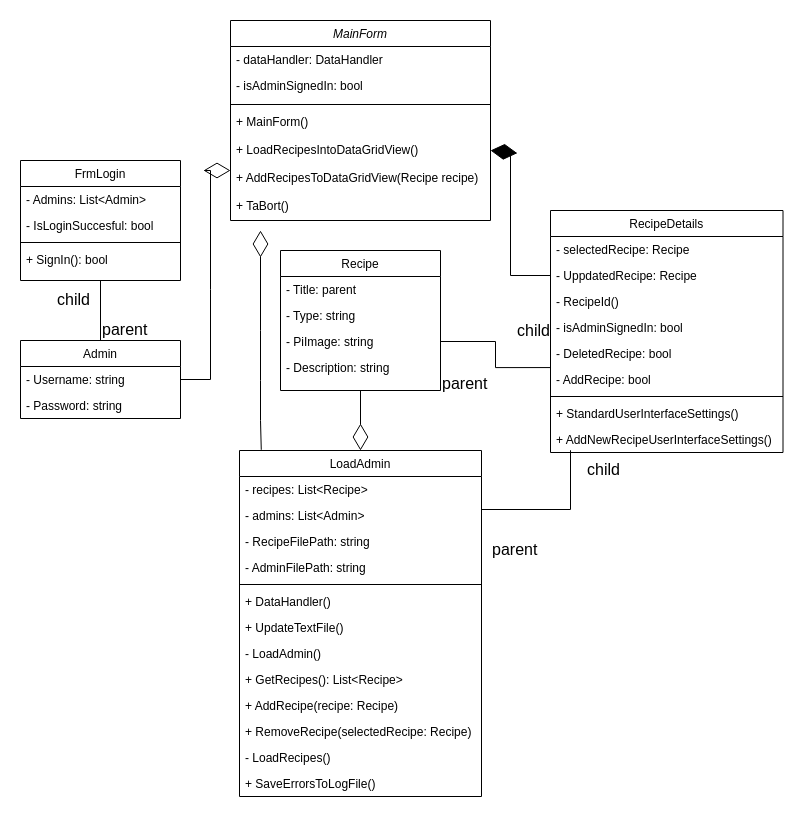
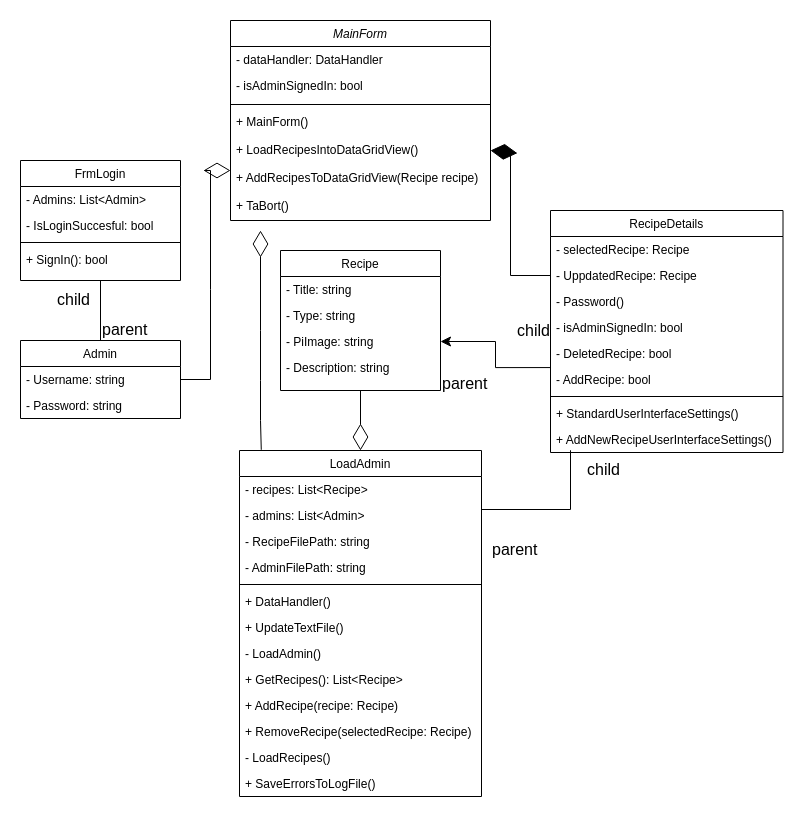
  <mxCell id="0" />
  <mxCell id="1" parent="0" />
  <mxCell id="2" value="MainForm" style="swimlane;fontStyle=2;align=center;verticalAlign=top;childLayout=stackLayout;horizontal=1;startSize=26;horizontalStack=0;resizeParent=1;resizeLast=0;collapsible=1;marginBottom=0;rounded=0;shadow=0;strokeWidth=1;labelBackgroundColor=none;" parent="1" vertex="1"><mxGeometry x="230" y="20" width="260" height="200" as="geometry"><mxRectangle x="230" y="140" width="160" height="26" as="alternateBounds" /></mxGeometry></mxCell>
  <mxCell id="3" value="- dataHandler: DataHandler" style="text;align=left;verticalAlign=top;spacingLeft=4;spacingRight=4;overflow=hidden;rotatable=0;points=[[0,0.5],[1,0.5]];portConstraint=eastwest;labelBackgroundColor=none;" parent="2" vertex="1"><mxGeometry y="26" width="260" height="26" as="geometry" /></mxCell>
  <mxCell id="4" value="- isAdminSignedIn: bool" style="text;align=left;verticalAlign=top;spacingLeft=4;spacingRight=4;overflow=hidden;rotatable=0;points=[[0,0.5],[1,0.5]];portConstraint=eastwest;rounded=0;shadow=0;html=0;labelBackgroundColor=none;" parent="2" vertex="1"><mxGeometry y="52" width="260" height="28" as="geometry" /></mxCell>
  <mxCell id="5" value="" style="line;html=1;strokeWidth=1;align=left;verticalAlign=middle;spacingTop=-1;spacingLeft=3;spacingRight=3;rotatable=0;labelPosition=right;points=[];portConstraint=eastwest;labelBackgroundColor=none;" parent="2" vertex="1"><mxGeometry y="80" width="260" height="8" as="geometry" /></mxCell>
  <mxCell id="6" value="+ MainForm()" style="text;align=left;verticalAlign=top;spacingLeft=4;spacingRight=4;overflow=hidden;rotatable=0;points=[[0,0.5],[1,0.5]];portConstraint=eastwest;rounded=0;shadow=0;html=0;labelBackgroundColor=none;" parent="2" vertex="1"><mxGeometry y="88" width="260" height="28" as="geometry" /></mxCell>
  <mxCell id="7" value="+ LoadRecipesIntoDataGridView()" style="text;align=left;verticalAlign=top;spacingLeft=4;spacingRight=4;overflow=hidden;rotatable=0;points=[[0,0.5],[1,0.5]];portConstraint=eastwest;rounded=0;shadow=0;html=0;labelBackgroundColor=none;" parent="2" vertex="1"><mxGeometry y="116" width="260" height="28" as="geometry" /></mxCell>
  <mxCell id="8" value="+ AddRecipesToDataGridView(Recipe recipe)" style="text;align=left;verticalAlign=top;spacingLeft=4;spacingRight=4;overflow=hidden;rotatable=0;points=[[0,0.5],[1,0.5]];portConstraint=eastwest;rounded=0;shadow=0;html=0;labelBackgroundColor=none;" vertex="1" parent="2"><mxGeometry y="144" width="260" height="28" as="geometry" /></mxCell>
  <mxCell id="9" value="+ TaBort()" style="text;align=left;verticalAlign=top;spacingLeft=4;spacingRight=4;overflow=hidden;rotatable=0;points=[[0,0.5],[1,0.5]];portConstraint=eastwest;rounded=0;shadow=0;html=0;labelBackgroundColor=none;" vertex="1" parent="2"><mxGeometry y="172" width="260" height="28" as="geometry" /></mxCell>
  <mxCell id="10" value="Recipe" style="swimlane;fontStyle=0;align=center;verticalAlign=top;childLayout=stackLayout;horizontal=1;startSize=26;horizontalStack=0;resizeParent=1;resizeLast=0;collapsible=1;marginBottom=0;rounded=0;shadow=0;strokeWidth=1;labelBackgroundColor=none;" parent="1" vertex="1"><mxGeometry x="280" y="250" width="160" height="140" as="geometry"><mxRectangle x="130" y="380" width="160" height="26" as="alternateBounds" /></mxGeometry></mxCell>
- <mxCell id="11" value="- Title: parent" style="text;align=left;verticalAlign=top;spacingLeft=4;spacingRight=4;overflow=hidden;rotatable=0;points=[[0,0.5],[1,0.5]];portConstraint=eastwest;labelBackgroundColor=none;" parent="10" vertex="1"><mxGeometry y="26" width="160" height="26" as="geometry" /></mxCell>
+ <mxCell id="11" value="- Title: string" style="text;align=left;verticalAlign=top;spacingLeft=4;spacingRight=4;overflow=hidden;rotatable=0;points=[[0,0.5],[1,0.5]];portConstraint=eastwest;labelBackgroundColor=none;" parent="10" vertex="1"><mxGeometry y="26" width="160" height="26" as="geometry" /></mxCell>
  <mxCell id="12" value="- Type: string" style="text;align=left;verticalAlign=top;spacingLeft=4;spacingRight=4;overflow=hidden;rotatable=0;points=[[0,0.5],[1,0.5]];portConstraint=eastwest;rounded=0;shadow=0;html=0;labelBackgroundColor=none;" parent="10" vertex="1"><mxGeometry y="52" width="160" height="26" as="geometry" /></mxCell>
  <mxCell id="13" value="- PiImage: string" style="text;align=left;verticalAlign=top;spacingLeft=4;spacingRight=4;overflow=hidden;rotatable=0;points=[[0,0.5],[1,0.5]];portConstraint=eastwest;rounded=0;shadow=0;html=0;labelBackgroundColor=none;" parent="10" vertex="1"><mxGeometry y="78" width="160" height="26" as="geometry" /></mxCell>
  <mxCell id="14" value="- Description: string" style="text;align=left;verticalAlign=top;spacingLeft=4;spacingRight=4;overflow=hidden;rotatable=0;points=[[0,0.5],[1,0.5]];portConstraint=eastwest;rounded=0;shadow=0;html=0;labelBackgroundColor=none;" parent="10" vertex="1"><mxGeometry y="104" width="160" height="26" as="geometry" /></mxCell>
  <mxCell id="15" value="Admin" style="swimlane;fontStyle=0;align=center;verticalAlign=top;childLayout=stackLayout;horizontal=1;startSize=26;horizontalStack=0;resizeParent=1;resizeLast=0;collapsible=1;marginBottom=0;rounded=0;shadow=0;strokeWidth=1;labelBackgroundColor=none;" parent="1" vertex="1"><mxGeometry x="20" y="340" width="160" height="78" as="geometry"><mxRectangle x="340" y="380" width="170" height="26" as="alternateBounds" /></mxGeometry></mxCell>
  <mxCell id="16" value="- Username: string" style="text;align=left;verticalAlign=top;spacingLeft=4;spacingRight=4;overflow=hidden;rotatable=0;points=[[0,0.5],[1,0.5]];portConstraint=eastwest;labelBackgroundColor=none;" parent="15" vertex="1"><mxGeometry y="26" width="160" height="26" as="geometry" /></mxCell>
  <mxCell id="17" value="- Password: string" style="text;align=left;verticalAlign=top;spacingLeft=4;spacingRight=4;overflow=hidden;rotatable=0;points=[[0,0.5],[1,0.5]];portConstraint=eastwest;labelBackgroundColor=none;" parent="15" vertex="1"><mxGeometry y="52" width="160" height="26" as="geometry" /></mxCell>
  <mxCell id="18" value="FrmLogin" style="swimlane;fontStyle=0;align=center;verticalAlign=top;childLayout=stackLayout;horizontal=1;startSize=26;horizontalStack=0;resizeParent=1;resizeLast=0;collapsible=1;marginBottom=0;rounded=0;shadow=0;strokeWidth=1;labelBackgroundColor=none;" parent="1" vertex="1"><mxGeometry x="20" y="160" width="160" height="120" as="geometry"><mxRectangle x="340" y="380" width="170" height="26" as="alternateBounds" /></mxGeometry></mxCell>
  <mxCell id="19" value="- Admins: List&lt;Admin&gt;" style="text;align=left;verticalAlign=top;spacingLeft=4;spacingRight=4;overflow=hidden;rotatable=0;points=[[0,0.5],[1,0.5]];portConstraint=eastwest;labelBackgroundColor=none;" parent="18" vertex="1"><mxGeometry y="26" width="160" height="26" as="geometry" /></mxCell>
  <mxCell id="20" value="- IsLoginSuccesful: bool" style="text;align=left;verticalAlign=top;spacingLeft=4;spacingRight=4;overflow=hidden;rotatable=0;points=[[0,0.5],[1,0.5]];portConstraint=eastwest;labelBackgroundColor=none;" parent="18" vertex="1"><mxGeometry y="52" width="160" height="26" as="geometry" /></mxCell>
  <mxCell id="21" value="" style="line;html=1;strokeWidth=1;align=left;verticalAlign=middle;spacingTop=-1;spacingLeft=3;spacingRight=3;rotatable=0;labelPosition=right;points=[];portConstraint=eastwest;labelBackgroundColor=none;" parent="18" vertex="1"><mxGeometry y="78" width="160" height="8" as="geometry" /></mxCell>
  <mxCell id="22" value="+ SignIn(): bool" style="text;align=left;verticalAlign=top;spacingLeft=4;spacingRight=4;overflow=hidden;rotatable=0;points=[[0,0.5],[1,0.5]];portConstraint=eastwest;labelBackgroundColor=none;" parent="18" vertex="1"><mxGeometry y="86" width="160" height="24" as="geometry" /></mxCell>
  <mxCell id="23" value="RecipeDetails" style="swimlane;fontStyle=0;align=center;verticalAlign=top;childLayout=stackLayout;horizontal=1;startSize=26;horizontalStack=0;resizeParent=1;resizeLast=0;collapsible=1;marginBottom=0;rounded=0;shadow=0;strokeWidth=1;labelBackgroundColor=none;" parent="1" vertex="1"><mxGeometry x="550" y="210" width="232.5" height="242" as="geometry"><mxRectangle x="550" y="140" width="160" height="26" as="alternateBounds" /></mxGeometry></mxCell>
  <mxCell id="24" value="- selectedRecipe: Recipe" style="text;align=left;verticalAlign=top;spacingLeft=4;spacingRight=4;overflow=hidden;rotatable=0;points=[[0,0.5],[1,0.5]];portConstraint=eastwest;labelBackgroundColor=none;" parent="23" vertex="1"><mxGeometry y="26" width="232.5" height="26" as="geometry" /></mxCell>
  <mxCell id="25" value="- UppdatedRecipe: Recipe" style="text;align=left;verticalAlign=top;spacingLeft=4;spacingRight=4;overflow=hidden;rotatable=0;points=[[0,0.5],[1,0.5]];portConstraint=eastwest;rounded=0;shadow=0;html=0;labelBackgroundColor=none;" parent="23" vertex="1"><mxGeometry y="52" width="232.5" height="26" as="geometry" /></mxCell>
- <mxCell id="26" value="- RecipeId()" style="text;align=left;verticalAlign=top;spacingLeft=4;spacingRight=4;overflow=hidden;rotatable=0;points=[[0,0.5],[1,0.5]];portConstraint=eastwest;rounded=0;shadow=0;html=0;labelBackgroundColor=none;" vertex="1" parent="23"><mxGeometry y="78" width="232.5" height="26" as="geometry" /></mxCell>
+ <mxCell id="26" value="- Password()" style="text;align=left;verticalAlign=top;spacingLeft=4;spacingRight=4;overflow=hidden;rotatable=0;points=[[0,0.5],[1,0.5]];portConstraint=eastwest;rounded=0;shadow=0;html=0;labelBackgroundColor=none;" vertex="1" parent="23"><mxGeometry y="78" width="232.5" height="26" as="geometry" /></mxCell>
  <mxCell id="27" value="- isAdminSignedIn: bool" style="text;align=left;verticalAlign=top;spacingLeft=4;spacingRight=4;overflow=hidden;rotatable=0;points=[[0,0.5],[1,0.5]];portConstraint=eastwest;rounded=0;shadow=0;html=0;labelBackgroundColor=none;" parent="23" vertex="1"><mxGeometry y="104" width="232.5" height="26" as="geometry" /></mxCell>
  <mxCell id="28" value="- DeletedRecipe: bool" style="text;align=left;verticalAlign=top;spacingLeft=4;spacingRight=4;overflow=hidden;rotatable=0;points=[[0,0.5],[1,0.5]];portConstraint=eastwest;rounded=0;shadow=0;html=0;labelBackgroundColor=none;" parent="23" vertex="1"><mxGeometry y="130" width="232.5" height="26" as="geometry" /></mxCell>
  <mxCell id="29" value="- AddRecipe: bool" style="text;align=left;verticalAlign=top;spacingLeft=4;spacingRight=4;overflow=hidden;rotatable=0;points=[[0,0.5],[1,0.5]];portConstraint=eastwest;rounded=0;shadow=0;html=0;labelBackgroundColor=none;" parent="23" vertex="1"><mxGeometry y="156" width="232.5" height="26" as="geometry" /></mxCell>
  <mxCell id="30" value="" style="line;html=1;strokeWidth=1;align=left;verticalAlign=middle;spacingTop=-1;spacingLeft=3;spacingRight=3;rotatable=0;labelPosition=right;points=[];portConstraint=eastwest;labelBackgroundColor=none;" parent="23" vertex="1"><mxGeometry y="182" width="232.5" height="8" as="geometry" /></mxCell>
  <mxCell id="31" value="+ StandardUserInterfaceSettings()        " style="text;align=left;verticalAlign=top;spacingLeft=4;spacingRight=4;overflow=hidden;rotatable=0;points=[[0,0.5],[1,0.5]];portConstraint=eastwest;rounded=0;shadow=0;html=0;labelBackgroundColor=none;" parent="23" vertex="1"><mxGeometry y="190" width="232.5" height="26" as="geometry" /></mxCell>
  <mxCell id="32" value="+ AddNewRecipeUserInterfaceSettings()" style="text;align=left;verticalAlign=top;spacingLeft=4;spacingRight=4;overflow=hidden;rotatable=0;points=[[0,0.5],[1,0.5]];portConstraint=eastwest;labelBackgroundColor=none;" parent="23" vertex="1"><mxGeometry y="216" width="232.5" height="26" as="geometry" /></mxCell>
  <mxCell id="33" value="" style="endArrow=diamondThin;endFill=1;endSize=24;html=1;rounded=0;fontSize=12;exitX=0;exitY=0.5;exitDx=0;exitDy=0;entryX=1;entryY=0.5;entryDx=0;entryDy=0;" parent="1" source="25" target="7" edge="1"><mxGeometry width="160" relative="1" as="geometry"><mxPoint x="100" y="130" as="sourcePoint" /><mxPoint x="260" y="130" as="targetPoint" /><Array as="points"><mxPoint x="510" y="275" /><mxPoint x="510" y="152" /></Array></mxGeometry></mxCell>
  <mxCell id="34" value="LoadAdmin" style="swimlane;fontStyle=0;align=center;verticalAlign=top;childLayout=stackLayout;horizontal=1;startSize=26;horizontalStack=0;resizeParent=1;resizeLast=0;collapsible=1;marginBottom=0;rounded=0;shadow=0;strokeWidth=1;labelBackgroundColor=none;" parent="1" vertex="1"><mxGeometry x="239" y="450" width="242" height="346" as="geometry"><mxRectangle x="550" y="140" width="160" height="26" as="alternateBounds" /></mxGeometry></mxCell>
  <mxCell id="35" value="- recipes: List&lt;Recipe&gt;" style="text;align=left;verticalAlign=top;spacingLeft=4;spacingRight=4;overflow=hidden;rotatable=0;points=[[0,0.5],[1,0.5]];portConstraint=eastwest;labelBackgroundColor=none;" parent="34" vertex="1"><mxGeometry y="26" width="242" height="26" as="geometry" /></mxCell>
  <mxCell id="36" value="- admins: List&lt;Admin&gt;" style="text;align=left;verticalAlign=top;spacingLeft=4;spacingRight=4;overflow=hidden;rotatable=0;points=[[0,0.5],[1,0.5]];portConstraint=eastwest;rounded=0;shadow=0;html=0;labelBackgroundColor=none;" parent="34" vertex="1"><mxGeometry y="52" width="242" height="26" as="geometry" /></mxCell>
  <mxCell id="37" value="- RecipeFilePath: string" style="text;align=left;verticalAlign=top;spacingLeft=4;spacingRight=4;overflow=hidden;rotatable=0;points=[[0,0.5],[1,0.5]];portConstraint=eastwest;rounded=0;shadow=0;html=0;labelBackgroundColor=none;" parent="34" vertex="1"><mxGeometry y="78" width="242" height="26" as="geometry" /></mxCell>
  <mxCell id="38" value="- AdminFilePath: string" style="text;align=left;verticalAlign=top;spacingLeft=4;spacingRight=4;overflow=hidden;rotatable=0;points=[[0,0.5],[1,0.5]];portConstraint=eastwest;rounded=0;shadow=0;html=0;labelBackgroundColor=none;" parent="34" vertex="1"><mxGeometry y="104" width="242" height="26" as="geometry" /></mxCell>
  <mxCell id="39" value="" style="line;html=1;strokeWidth=1;align=left;verticalAlign=middle;spacingTop=-1;spacingLeft=3;spacingRight=3;rotatable=0;labelPosition=right;points=[];portConstraint=eastwest;labelBackgroundColor=none;" parent="34" vertex="1"><mxGeometry y="130" width="242" height="8" as="geometry" /></mxCell>
  <mxCell id="40" value="+ DataHandler()" style="text;align=left;verticalAlign=top;spacingLeft=4;spacingRight=4;overflow=hidden;rotatable=0;points=[[0,0.5],[1,0.5]];portConstraint=eastwest;labelBackgroundColor=none;" parent="34" vertex="1"><mxGeometry y="138" width="242" height="26" as="geometry" /></mxCell>
  <mxCell id="41" value="+ UpdateTextFile()" style="text;align=left;verticalAlign=top;spacingLeft=4;spacingRight=4;overflow=hidden;rotatable=0;points=[[0,0.5],[1,0.5]];portConstraint=eastwest;labelBackgroundColor=none;" parent="34" vertex="1"><mxGeometry y="164" width="242" height="26" as="geometry" /></mxCell>
  <mxCell id="42" value="- LoadAdmin()" style="text;align=left;verticalAlign=top;spacingLeft=4;spacingRight=4;overflow=hidden;rotatable=0;points=[[0,0.5],[1,0.5]];portConstraint=eastwest;labelBackgroundColor=none;" parent="34" vertex="1"><mxGeometry y="190" width="242" height="26" as="geometry" /></mxCell>
  <mxCell id="43" value="+ GetRecipes(): List&lt;Recipe&gt;" style="text;align=left;verticalAlign=top;spacingLeft=4;spacingRight=4;overflow=hidden;rotatable=0;points=[[0,0.5],[1,0.5]];portConstraint=eastwest;labelBackgroundColor=none;" parent="34" vertex="1"><mxGeometry y="216" width="242" height="26" as="geometry" /></mxCell>
  <mxCell id="44" value="+ AddRecipe(recipe: Recipe)" style="text;align=left;verticalAlign=top;spacingLeft=4;spacingRight=4;overflow=hidden;rotatable=0;points=[[0,0.5],[1,0.5]];portConstraint=eastwest;labelBackgroundColor=none;" parent="34" vertex="1"><mxGeometry y="242" width="242" height="26" as="geometry" /></mxCell>
  <mxCell id="45" value="+ RemoveRecipe(selectedRecipe: Recipe)" style="text;align=left;verticalAlign=top;spacingLeft=4;spacingRight=4;overflow=hidden;rotatable=0;points=[[0,0.5],[1,0.5]];portConstraint=eastwest;labelBackgroundColor=none;" parent="34" vertex="1"><mxGeometry y="268" width="242" height="26" as="geometry" /></mxCell>
  <mxCell id="46" value="- LoadRecipes()" style="text;align=left;verticalAlign=top;spacingLeft=4;spacingRight=4;overflow=hidden;rotatable=0;points=[[0,0.5],[1,0.5]];portConstraint=eastwest;labelBackgroundColor=none;" parent="34" vertex="1"><mxGeometry y="294" width="242" height="26" as="geometry" /></mxCell>
  <mxCell id="47" value="+ SaveErrorsToLogFile()" style="text;align=left;verticalAlign=top;spacingLeft=4;spacingRight=4;overflow=hidden;rotatable=0;points=[[0,0.5],[1,0.5]];portConstraint=eastwest;labelBackgroundColor=none;" vertex="1" parent="34"><mxGeometry y="320" width="242" height="26" as="geometry" /></mxCell>
  <mxCell id="48" value="" style="endArrow=diamondThin;endFill=0;endSize=24;html=1;rounded=0;fontSize=12;exitX=0.09;exitY=-0.002;exitDx=0;exitDy=0;exitPerimeter=0;" parent="1" source="34" edge="1"><mxGeometry width="160" relative="1" as="geometry"><mxPoint x="330" y="480" as="sourcePoint" /><mxPoint x="260" y="230" as="targetPoint" /><Array as="points"><mxPoint x="260" y="420" /><mxPoint x="260" y="380" /><mxPoint x="260" y="330" /><mxPoint x="260" y="230" /></Array></mxGeometry></mxCell>
  <mxCell id="49" value="" style="endArrow=diamondThin;endFill=0;endSize=24;html=1;rounded=0;fontSize=12;exitX=1;exitY=0.5;exitDx=0;exitDy=0;" parent="1" source="16" edge="1"><mxGeometry width="160" relative="1" as="geometry"><mxPoint x="380" y="260" as="sourcePoint" /><mxPoint x="230" y="170" as="targetPoint" /><Array as="points"><mxPoint x="210" y="379" /><mxPoint x="210" y="289" /><mxPoint x="210" y="170" /></Array></mxGeometry></mxCell>
  <mxCell id="50" value="" style="endArrow=none;html=1;edgeStyle=orthogonalEdgeStyle;rounded=0;fontSize=12;startSize=8;endSize=8;exitX=0.5;exitY=0;exitDx=0;exitDy=0;entryX=0.5;entryY=1;entryDx=0;entryDy=0;" parent="1" source="15" target="18" edge="1"><mxGeometry relative="1" as="geometry"><mxPoint x="270" y="380" as="sourcePoint" /><mxPoint x="90" y="200" as="targetPoint" /></mxGeometry></mxCell>
  <mxCell id="51" value="parent" style="edgeLabel;resizable=0;html=1;align=left;verticalAlign=bottom;fontSize=16;" parent="50" connectable="0" vertex="1"><mxGeometry x="-1" relative="1" as="geometry" /></mxCell>
  <mxCell id="52" value="child" style="edgeLabel;resizable=0;html=1;align=right;verticalAlign=bottom;fontSize=16;" parent="50" connectable="0" vertex="1"><mxGeometry x="1" relative="1" as="geometry"><mxPoint x="-10" y="30" as="offset" /></mxGeometry></mxCell>
- <mxCell id="53" value="" style="endArrow=none;html=1;edgeStyle=orthogonalEdgeStyle;rounded=0;fontSize=12;startSize=8;endSize=8;exitX=0.001;exitY=0.041;exitDx=0;exitDy=0;exitPerimeter=0;entryX=1;entryY=0.5;entryDx=0;entryDy=0;" parent="1" source="29" target="13" edge="1"><mxGeometry relative="1" as="geometry"><mxPoint x="270" y="380" as="sourcePoint" /><mxPoint x="440" y="340" as="targetPoint" /></mxGeometry></mxCell>
+ <mxCell id="53" value="" style="endArrow=classic;html=1;edgeStyle=orthogonalEdgeStyle;rounded=0;fontSize=12;startSize=8;endSize=8;exitX=0.001;exitY=0.041;exitDx=0;exitDy=0;exitPerimeter=0;entryX=1;entryY=0.5;entryDx=0;entryDy=0;" parent="1" source="29" target="13" edge="1"><mxGeometry relative="1" as="geometry"><mxPoint x="270" y="380" as="sourcePoint" /><mxPoint x="440" y="340" as="targetPoint" /></mxGeometry></mxCell>
  <mxCell id="54" value="parent" style="edgeLabel;resizable=0;html=1;align=left;verticalAlign=bottom;fontSize=16;" parent="53" connectable="0" vertex="1"><mxGeometry x="-1" relative="1" as="geometry"><mxPoint x="-110" y="27" as="offset" /></mxGeometry></mxCell>
  <mxCell id="55" value="child" style="edgeLabel;resizable=0;html=1;align=right;verticalAlign=bottom;fontSize=16;" parent="53" connectable="0" vertex="1"><mxGeometry x="1" relative="1" as="geometry"><mxPoint x="110" as="offset" /></mxGeometry></mxCell>
  <mxCell id="56" value="" style="endArrow=none;html=1;edgeStyle=orthogonalEdgeStyle;rounded=0;fontSize=12;startSize=8;endSize=8;entryX=1;entryY=0.5;entryDx=0;entryDy=0;" parent="1" edge="1"><mxGeometry relative="1" as="geometry"><mxPoint x="570" y="470" as="sourcePoint" /><mxPoint x="481" y="509" as="targetPoint" /><Array as="points"><mxPoint x="570" y="450" /><mxPoint x="570" y="509" /></Array></mxGeometry></mxCell>
  <mxCell id="57" value="parent" style="edgeLabel;resizable=0;html=1;align=left;verticalAlign=bottom;fontSize=16;" parent="56" connectable="0" vertex="1"><mxGeometry x="-1" relative="1" as="geometry"><mxPoint x="-80" y="90" as="offset" /></mxGeometry></mxCell>
  <mxCell id="58" value="child" style="edgeLabel;resizable=0;html=1;align=right;verticalAlign=bottom;fontSize=16;" parent="56" connectable="0" vertex="1"><mxGeometry x="1" relative="1" as="geometry"><mxPoint x="139" y="-29" as="offset" /></mxGeometry></mxCell>
  <mxCell id="59" value="" style="endArrow=diamondThin;endFill=0;endSize=24;html=1;rounded=0;fontSize=12;entryX=0.5;entryY=0;entryDx=0;entryDy=0;exitX=0.5;exitY=1;exitDx=0;exitDy=0;" parent="1" source="10" target="34" edge="1"><mxGeometry width="160" relative="1" as="geometry"><mxPoint x="270" y="380" as="sourcePoint" /><mxPoint x="430" y="380" as="targetPoint" /><Array as="points" /></mxGeometry></mxCell>
